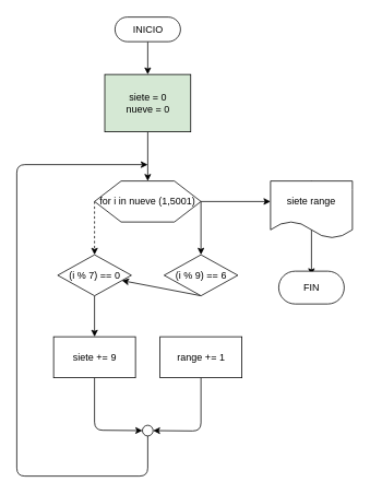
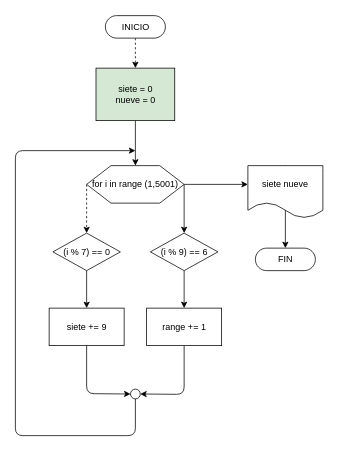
  <mxCell id="0" />
  <mxCell id="1" parent="0" />
- <mxCell id="2" value="" style="edgeStyle=none;html=1;" edge="1" parent="1" source="3" target="5"><mxGeometry relative="1" as="geometry" /></mxCell>
+ <mxCell id="2" value="" style="edgeStyle=none;html=1;dashed=1;" edge="1" parent="1" source="3" target="5"><mxGeometry relative="1" as="geometry" /></mxCell>
  <mxCell id="3" value="INICIO" style="html=1;dashed=0;whitespace=wrap;shape=mxgraph.dfd.start" vertex="1" parent="1"><mxGeometry x="140" y="20" width="80" height="30" as="geometry" /></mxCell>
  <mxCell id="4" value="" style="edgeStyle=none;html=1;" edge="1" parent="1" source="5" target="9"><mxGeometry relative="1" as="geometry" /></mxCell>
  <mxCell id="5" value="siete = 0&lt;br&gt;nueve = 0&lt;br&gt;" style="html=1;dashed=0;whitespace=wrap;fillColor=#d5e8d4;" vertex="1" parent="1"><mxGeometry x="127.5" y="90" width="105" height="70" as="geometry" /></mxCell>
  <mxCell id="6" style="edgeStyle=none;html=1;exitX=0;exitY=0.5;exitDx=0;exitDy=0;entryX=0.5;entryY=0;entryDx=0;entryDy=0;dashed=1;" edge="1" parent="1" source="9" target="11"><mxGeometry relative="1" as="geometry" /></mxCell>
  <mxCell id="7" style="edgeStyle=none;html=1;exitX=1;exitY=0.5;exitDx=0;exitDy=0;entryX=0.5;entryY=0;entryDx=0;entryDy=0;" edge="1" parent="1" source="9" target="13"><mxGeometry relative="1" as="geometry" /></mxCell>
  <mxCell id="8" value="" style="edgeStyle=none;html=1;" edge="1" parent="1" source="9"><mxGeometry relative="1" as="geometry"><mxPoint x="330" y="245" as="targetPoint" /></mxGeometry></mxCell>
- <mxCell id="9" value="for i in nueve (1,5001)" style="shape=hexagon;perimeter=hexagonPerimeter2;whiteSpace=wrap;html=1;size=0.25" vertex="1" parent="1"><mxGeometry x="115" y="220" width="130" height="50" as="geometry" /></mxCell>
+ <mxCell id="9" value="for i in range (1,5001)" style="shape=hexagon;perimeter=hexagonPerimeter2;whiteSpace=wrap;html=1;size=0.25" vertex="1" parent="1"><mxGeometry x="115" y="220" width="130" height="50" as="geometry" /></mxCell>
  <mxCell id="10" style="edgeStyle=none;html=1;exitX=0.5;exitY=1;exitDx=0;exitDy=0;" edge="1" parent="1" source="11" target="17"><mxGeometry relative="1" as="geometry" /></mxCell>
  <mxCell id="11" value="(i % 7) == 0" style="shape=rhombus;html=1;dashed=0;whitespace=wrap;perimeter=rhombusPerimeter;" vertex="1" parent="1"><mxGeometry x="70" y="310" width="90" height="50" as="geometry" /></mxCell>
- <mxCell id="12" style="edgeStyle=none;html=1;exitX=0.5;exitY=1;exitDx=0;exitDy=0;" edge="1" parent="1" source="13" target="11"><mxGeometry relative="1" as="geometry" /></mxCell>
+ <mxCell id="12" style="edgeStyle=none;html=1;exitX=0.5;exitY=1;exitDx=0;exitDy=0;entryX=0.5;entryY=0;entryDx=0;entryDy=0;" edge="1" parent="1" source="13" target="15"><mxGeometry relative="1" as="geometry" /></mxCell>
  <mxCell id="13" value="(i % 9) == 6" style="shape=rhombus;html=1;dashed=0;whitespace=wrap;perimeter=rhombusPerimeter;" vertex="1" parent="1"><mxGeometry x="200" y="310" width="90" height="50" as="geometry" /></mxCell>
  <mxCell id="14" style="edgeStyle=none;html=1;exitX=0.5;exitY=1;exitDx=0;exitDy=0;entryX=1;entryY=0.5;entryDx=0;entryDy=0;" edge="1" parent="1" source="15" target="19"><mxGeometry relative="1" as="geometry"><Array as="points"><mxPoint x="245" y="525" /></Array></mxGeometry></mxCell>
  <mxCell id="15" value="range += 1" style="html=1;dashed=0;whitespace=wrap;" vertex="1" parent="1"><mxGeometry x="195" y="410" width="100" height="50" as="geometry" /></mxCell>
  <mxCell id="16" style="edgeStyle=none;html=1;exitX=0.5;exitY=1;exitDx=0;exitDy=0;entryX=0;entryY=0.5;entryDx=0;entryDy=0;" edge="1" parent="1" source="17" target="19"><mxGeometry relative="1" as="geometry"><Array as="points"><mxPoint x="115" y="524" /></Array></mxGeometry></mxCell>
  <mxCell id="17" value="siete += 9" style="html=1;dashed=0;whitespace=wrap;" vertex="1" parent="1"><mxGeometry x="65" y="410" width="100" height="50" as="geometry" /></mxCell>
  <mxCell id="18" value="" style="edgeStyle=none;html=1;" edge="1" parent="1" source="19"><mxGeometry relative="1" as="geometry"><mxPoint x="180" y="200" as="targetPoint" /><Array as="points"><mxPoint x="180" y="580" /><mxPoint x="20" y="580" /><mxPoint x="20" y="200" /></Array></mxGeometry></mxCell>
  <mxCell id="19" value="" style="shape=ellipse;html=1;dashed=0;whitespace=wrap;aspect=fixed;perimeter=ellipsePerimeter;" vertex="1" parent="1"><mxGeometry x="173.5" y="518" width="13" height="13" as="geometry" /></mxCell>
  <mxCell id="20" style="edgeStyle=none;html=1;exitX=0.5;exitY=0;exitDx=0;exitDy=0;entryX=0.5;entryY=0.5;entryDx=0;entryDy=-15;entryPerimeter=0;" edge="1" parent="1" source="21" target="22"><mxGeometry relative="1" as="geometry" /></mxCell>
- <mxCell id="21" value="siete range" style="shape=document;whiteSpace=wrap;html=1;boundedLbl=1;dashed=0;flipH=1;" vertex="1" parent="1"><mxGeometry x="330" y="220" width="100" height="70" as="geometry" /></mxCell>
- <mxCell id="22" value="FIN" style="html=1;dashed=0;whitespace=wrap;shape=mxgraph.dfd.start" vertex="1" parent="1"><mxGeometry x="340" y="330" width="80" height="40" as="geometry" /></mxCell>
+ <mxCell id="21" value="siete nueve" style="shape=document;whiteSpace=wrap;html=1;boundedLbl=1;dashed=0;flipH=1;" vertex="1" parent="1"><mxGeometry x="330" y="220" width="100" height="70" as="geometry" /></mxCell>
+ <mxCell id="22" value="FIN" style="html=1;dashed=0;whitespace=wrap;shape=mxgraph.dfd.start" vertex="1" parent="1"><mxGeometry x="340" y="330" width="80" height="30" as="geometry" /></mxCell>
